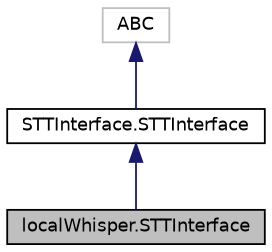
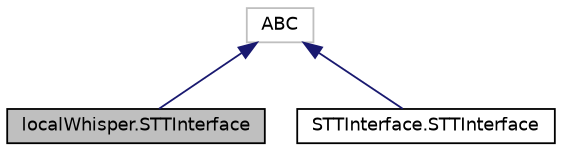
  digraph {
    node [color=black fillcolor=white fontname=Helvetica fontsize=10 shape=record style=filled]
    edge [color=midnightblue dir=back fontname=Helvetica fontsize=10 labelfontname=Helvetica labelfontsize=10 style=solid]
    n1 [fillcolor=grey75 fontcolor=black height=0.2 label="localWhisper.STTInterface" width=0.4]
    n2 [height=0.2 label="STTInterface.STTInterface" width=0.4]
    n3 [color=grey75 height=0.2 label=ABC width=0.4]
-   n2 -> n1
+   n3 -> n1
    n3 -> n2
  }
